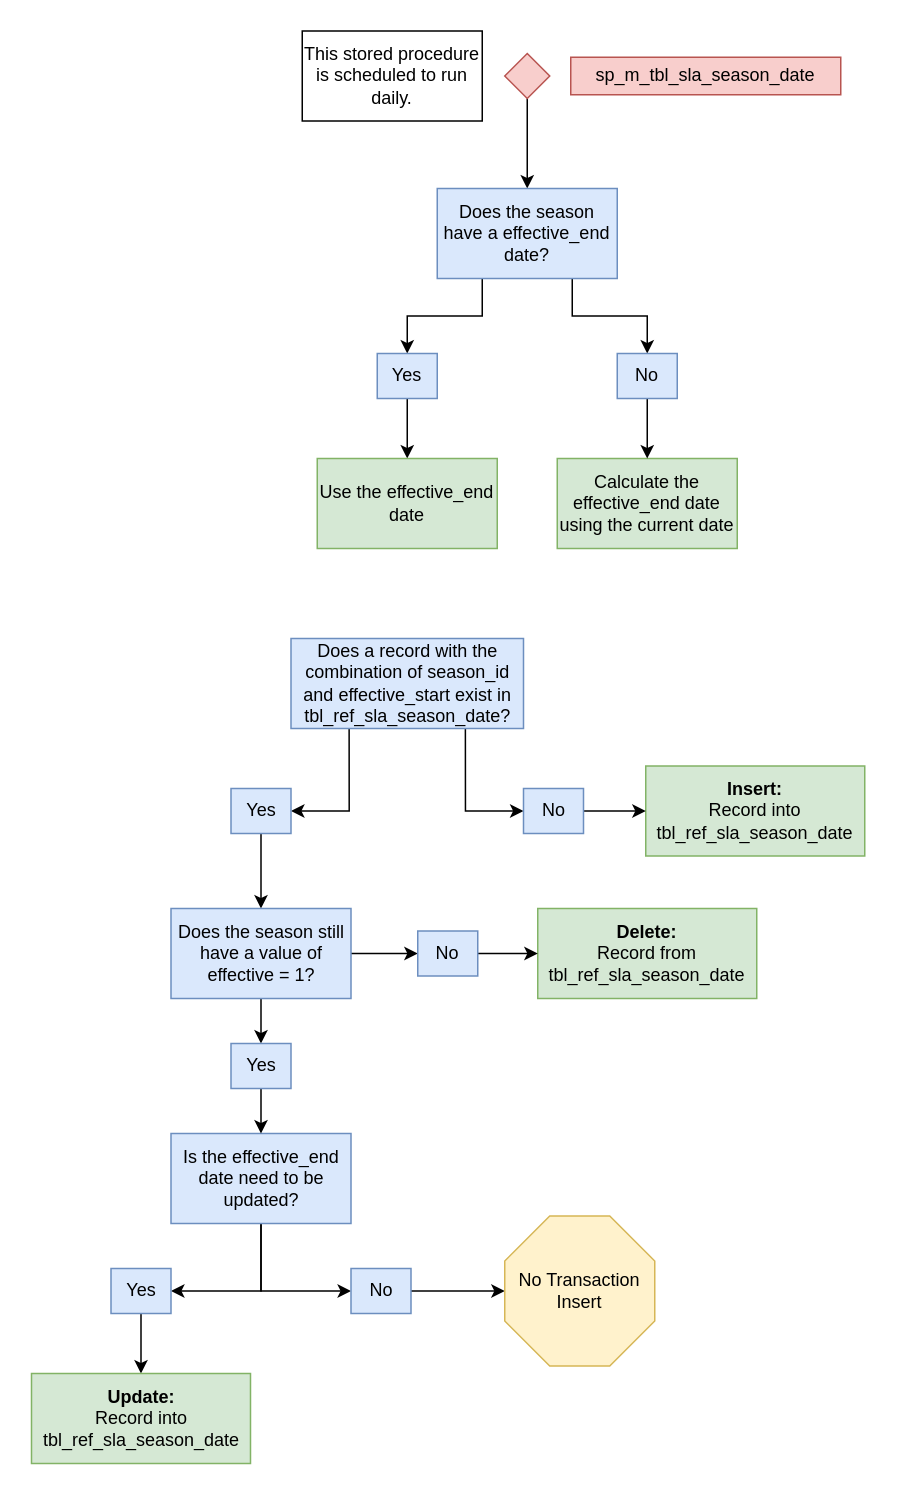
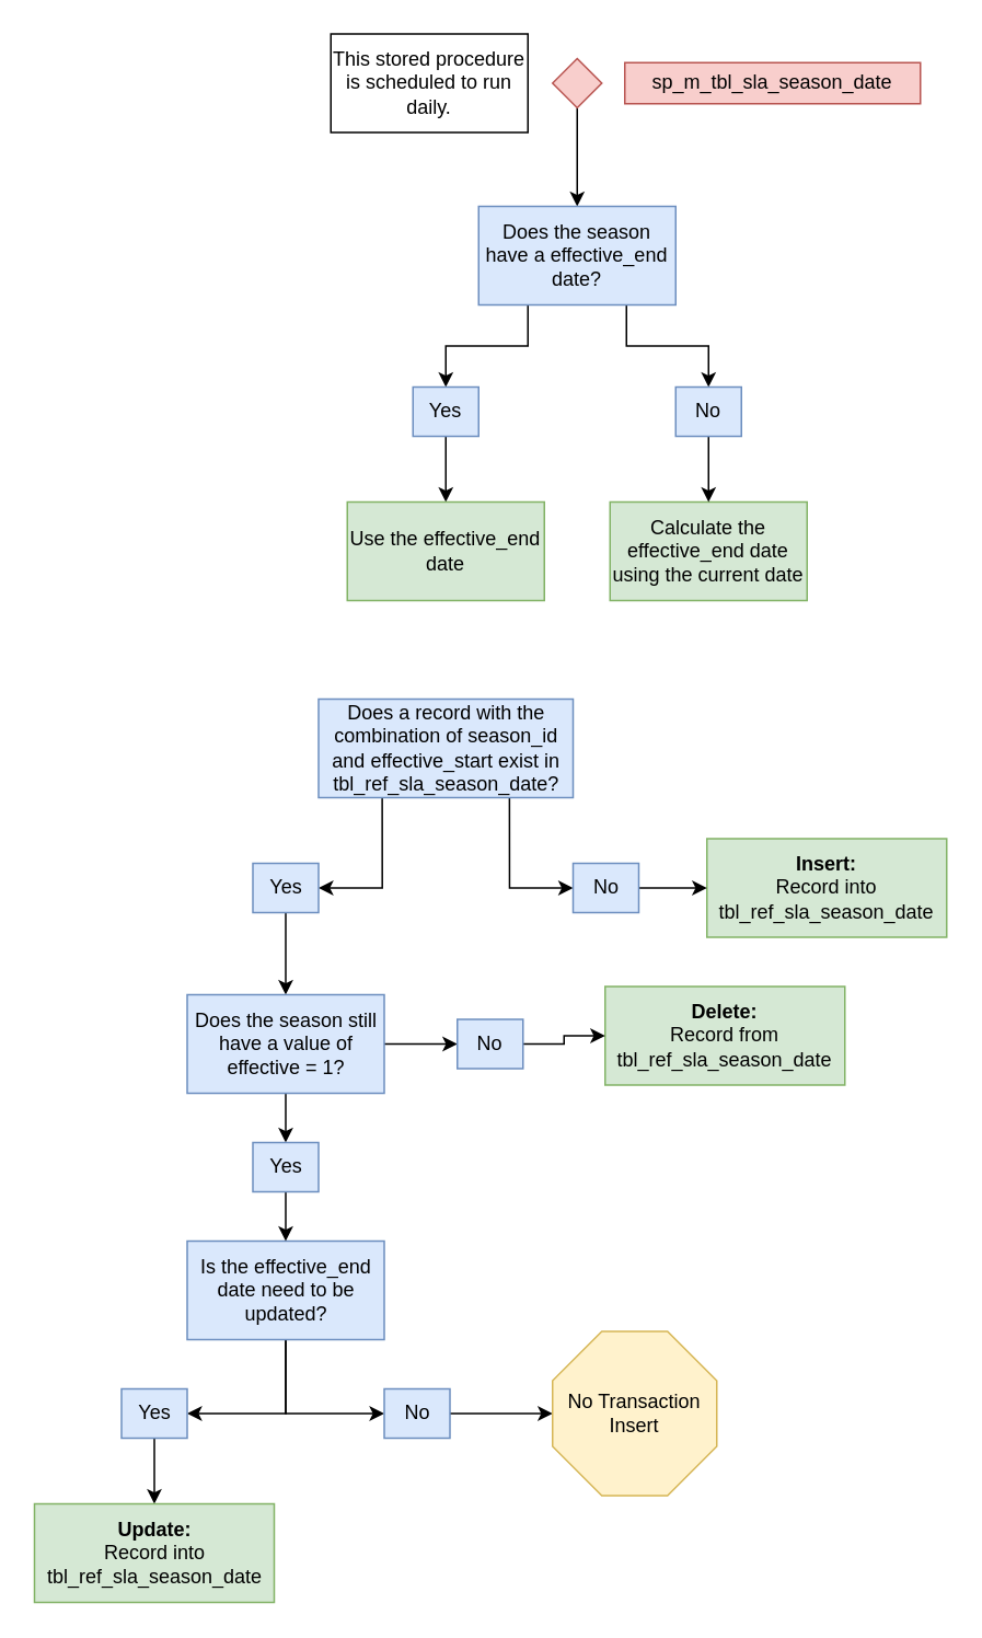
  <mxCell id="0" />
  <mxCell id="1" parent="0" />
  <mxCell id="2" value="Calculate the effective_end date using the current date" style="rounded=0;whiteSpace=wrap;html=1;fillColor=#d5e8d4;strokeColor=#82b366;" vertex="1" parent="1"><mxGeometry x="371" y="305" width="120" height="60" as="geometry" /></mxCell>
  <mxCell id="3" style="edgeStyle=orthogonalEdgeStyle;rounded=0;orthogonalLoop=1;jettySize=auto;html=1;exitX=0.5;exitY=1;exitDx=0;exitDy=0;entryX=0.5;entryY=0;entryDx=0;entryDy=0;" edge="1" parent="1" source="4" target="8"><mxGeometry relative="1" as="geometry" /></mxCell>
  <mxCell id="4" value="" style="rhombus;whiteSpace=wrap;html=1;fillColor=#f8cecc;strokeColor=#b85450;" vertex="1" parent="1"><mxGeometry x="336" y="35" width="30" height="30" as="geometry" /></mxCell>
  <mxCell id="5" value="sp_m_tbl_sla_season_date" style="rounded=0;whiteSpace=wrap;html=1;fillColor=#f8cecc;strokeColor=#b85450;" vertex="1" parent="1"><mxGeometry x="380" y="37.5" width="180" height="25" as="geometry" /></mxCell>
  <mxCell id="6" style="edgeStyle=orthogonalEdgeStyle;rounded=0;orthogonalLoop=1;jettySize=auto;html=1;exitX=0.25;exitY=1;exitDx=0;exitDy=0;" edge="1" parent="1" source="8" target="10"><mxGeometry relative="1" as="geometry" /></mxCell>
  <mxCell id="7" style="edgeStyle=orthogonalEdgeStyle;rounded=0;orthogonalLoop=1;jettySize=auto;html=1;exitX=0.75;exitY=1;exitDx=0;exitDy=0;entryX=0.5;entryY=0;entryDx=0;entryDy=0;" edge="1" parent="1" source="8" target="12"><mxGeometry relative="1" as="geometry" /></mxCell>
  <mxCell id="8" value="Does the season have a effective_end date?" style="rounded=0;whiteSpace=wrap;html=1;fillColor=#dae8fc;strokeColor=#6c8ebf;" vertex="1" parent="1"><mxGeometry x="291" y="125" width="120" height="60" as="geometry" /></mxCell>
  <mxCell id="9" style="edgeStyle=orthogonalEdgeStyle;rounded=0;orthogonalLoop=1;jettySize=auto;html=1;exitX=0.5;exitY=1;exitDx=0;exitDy=0;entryX=0.5;entryY=0;entryDx=0;entryDy=0;" edge="1" parent="1" source="10" target="13"><mxGeometry relative="1" as="geometry" /></mxCell>
  <mxCell id="10" value="Yes" style="rounded=0;whiteSpace=wrap;html=1;fillColor=#dae8fc;strokeColor=#6c8ebf;" vertex="1" parent="1"><mxGeometry x="251" y="235" width="40" height="30" as="geometry" /></mxCell>
  <mxCell id="11" style="edgeStyle=orthogonalEdgeStyle;rounded=0;orthogonalLoop=1;jettySize=auto;html=1;exitX=0.5;exitY=1;exitDx=0;exitDy=0;entryX=0.5;entryY=0;entryDx=0;entryDy=0;" edge="1" parent="1" source="12" target="2"><mxGeometry relative="1" as="geometry" /></mxCell>
  <mxCell id="12" value="No" style="rounded=0;whiteSpace=wrap;html=1;fillColor=#dae8fc;strokeColor=#6c8ebf;" vertex="1" parent="1"><mxGeometry x="411" y="235" width="40" height="30" as="geometry" /></mxCell>
  <mxCell id="13" value="Use the effective_end date" style="rounded=0;whiteSpace=wrap;html=1;fillColor=#d5e8d4;strokeColor=#82b366;" vertex="1" parent="1"><mxGeometry x="211" y="305" width="120" height="60" as="geometry" /></mxCell>
  <mxCell id="14" value="This stored procedure is scheduled to run daily." style="rounded=0;whiteSpace=wrap;html=1;" vertex="1" parent="1"><mxGeometry x="201" y="20" width="120" height="60" as="geometry" /></mxCell>
  <mxCell id="15" style="edgeStyle=orthogonalEdgeStyle;rounded=0;orthogonalLoop=1;jettySize=auto;html=1;exitX=0.5;exitY=1;exitDx=0;exitDy=0;entryX=1;entryY=0.5;entryDx=0;entryDy=0;" edge="1" parent="1" source="17" target="29"><mxGeometry relative="1" as="geometry" /></mxCell>
  <mxCell id="16" style="edgeStyle=orthogonalEdgeStyle;rounded=0;orthogonalLoop=1;jettySize=auto;html=1;exitX=0.5;exitY=1;exitDx=0;exitDy=0;entryX=0;entryY=0.5;entryDx=0;entryDy=0;" edge="1" parent="1" source="17" target="27"><mxGeometry relative="1" as="geometry" /></mxCell>
  <mxCell id="17" value="Is the effective_end date need to be updated?" style="rounded=0;whiteSpace=wrap;html=1;fillColor=#dae8fc;strokeColor=#6c8ebf;" vertex="1" parent="1"><mxGeometry x="113.5" y="755" width="120" height="60" as="geometry" /></mxCell>
  <mxCell id="18" value="&lt;b&gt;Insert:&lt;/b&gt;&lt;br&gt;Record into tbl_ref_sla_season_date" style="rounded=0;whiteSpace=wrap;html=1;fillColor=#d5e8d4;strokeColor=#82b366;" vertex="1" parent="1"><mxGeometry x="430" y="510" width="146" height="60" as="geometry" /></mxCell>
  <mxCell id="19" style="edgeStyle=orthogonalEdgeStyle;rounded=0;orthogonalLoop=1;jettySize=auto;html=1;exitX=0.25;exitY=1;exitDx=0;exitDy=0;entryX=1;entryY=0.5;entryDx=0;entryDy=0;" edge="1" parent="1" source="21" target="23"><mxGeometry relative="1" as="geometry" /></mxCell>
  <mxCell id="20" style="edgeStyle=orthogonalEdgeStyle;rounded=0;orthogonalLoop=1;jettySize=auto;html=1;exitX=0.75;exitY=1;exitDx=0;exitDy=0;entryX=0;entryY=0.5;entryDx=0;entryDy=0;" edge="1" parent="1" source="21" target="25"><mxGeometry relative="1" as="geometry" /></mxCell>
  <mxCell id="21" value="Does a record with the combination of season_id and effective_start exist in tbl_ref_sla_season_date?" style="rounded=0;whiteSpace=wrap;html=1;fillColor=#dae8fc;strokeColor=#6c8ebf;" vertex="1" parent="1"><mxGeometry x="193.5" y="425" width="155" height="60" as="geometry" /></mxCell>
  <mxCell id="22" style="edgeStyle=orthogonalEdgeStyle;rounded=0;orthogonalLoop=1;jettySize=auto;html=1;exitX=0.5;exitY=1;exitDx=0;exitDy=0;" edge="1" parent="1" source="23" target="34"><mxGeometry relative="1" as="geometry" /></mxCell>
  <mxCell id="23" value="Yes" style="rounded=0;whiteSpace=wrap;html=1;fillColor=#dae8fc;strokeColor=#6c8ebf;" vertex="1" parent="1"><mxGeometry x="153.5" y="525" width="40" height="30" as="geometry" /></mxCell>
  <mxCell id="24" style="edgeStyle=orthogonalEdgeStyle;rounded=0;orthogonalLoop=1;jettySize=auto;html=1;exitX=1;exitY=0.5;exitDx=0;exitDy=0;" edge="1" parent="1" source="25" target="18"><mxGeometry relative="1" as="geometry" /></mxCell>
  <mxCell id="25" value="No" style="rounded=0;whiteSpace=wrap;html=1;fillColor=#dae8fc;strokeColor=#6c8ebf;" vertex="1" parent="1"><mxGeometry x="348.5" y="525" width="40" height="30" as="geometry" /></mxCell>
  <mxCell id="26" style="edgeStyle=orthogonalEdgeStyle;rounded=0;orthogonalLoop=1;jettySize=auto;html=1;exitX=1;exitY=0.5;exitDx=0;exitDy=0;entryX=0;entryY=0.5;entryDx=0;entryDy=0;entryPerimeter=0;" edge="1" parent="1" source="27" target="39"><mxGeometry relative="1" as="geometry" /></mxCell>
  <mxCell id="27" value="No" style="rounded=0;whiteSpace=wrap;html=1;fillColor=#dae8fc;strokeColor=#6c8ebf;" vertex="1" parent="1"><mxGeometry x="233.5" y="845" width="40" height="30" as="geometry" /></mxCell>
  <mxCell id="28" style="edgeStyle=orthogonalEdgeStyle;rounded=0;orthogonalLoop=1;jettySize=auto;html=1;exitX=0.5;exitY=1;exitDx=0;exitDy=0;" edge="1" parent="1" source="29" target="30"><mxGeometry relative="1" as="geometry" /></mxCell>
  <mxCell id="29" value="Yes" style="rounded=0;whiteSpace=wrap;html=1;fillColor=#dae8fc;strokeColor=#6c8ebf;" vertex="1" parent="1"><mxGeometry x="73.5" y="845" width="40" height="30" as="geometry" /></mxCell>
  <mxCell id="30" value="&lt;b&gt;Update:&lt;/b&gt;&lt;br&gt;Record into tbl_ref_sla_season_date" style="rounded=0;whiteSpace=wrap;html=1;fillColor=#d5e8d4;strokeColor=#82b366;" vertex="1" parent="1"><mxGeometry x="20.5" y="915" width="146" height="60" as="geometry" /></mxCell>
- <mxCell id="31" value="&lt;b&gt;Delete:&lt;/b&gt;&lt;br&gt;Record from tbl_ref_sla_season_date" style="rounded=0;whiteSpace=wrap;html=1;fillColor=#d5e8d4;strokeColor=#82b366;" vertex="1" parent="1"><mxGeometry x="358" y="605" width="146" height="60" as="geometry" /></mxCell>
+ <mxCell id="31" value="&lt;b&gt;Delete:&lt;/b&gt;&lt;br&gt;Record from tbl_ref_sla_season_date" style="rounded=0;whiteSpace=wrap;html=1;fillColor=#d5e8d4;strokeColor=#82b366;" vertex="1" parent="1"><mxGeometry x="368" y="600" width="146" height="60" as="geometry" /></mxCell>
  <mxCell id="32" style="edgeStyle=orthogonalEdgeStyle;rounded=0;orthogonalLoop=1;jettySize=auto;html=1;exitX=1;exitY=0.5;exitDx=0;exitDy=0;entryX=0;entryY=0.5;entryDx=0;entryDy=0;" edge="1" parent="1" source="34" target="36"><mxGeometry relative="1" as="geometry" /></mxCell>
  <mxCell id="33" style="edgeStyle=orthogonalEdgeStyle;rounded=0;orthogonalLoop=1;jettySize=auto;html=1;exitX=0.5;exitY=1;exitDx=0;exitDy=0;entryX=0.5;entryY=0;entryDx=0;entryDy=0;" edge="1" parent="1" source="34" target="38"><mxGeometry relative="1" as="geometry" /></mxCell>
  <mxCell id="34" value="Does the season still have a value of effective = 1?" style="rounded=0;whiteSpace=wrap;html=1;fillColor=#dae8fc;strokeColor=#6c8ebf;" vertex="1" parent="1"><mxGeometry x="113.5" y="605" width="120" height="60" as="geometry" /></mxCell>
  <mxCell id="35" style="edgeStyle=orthogonalEdgeStyle;rounded=0;orthogonalLoop=1;jettySize=auto;html=1;exitX=1;exitY=0.5;exitDx=0;exitDy=0;" edge="1" parent="1" source="36" target="31"><mxGeometry relative="1" as="geometry" /></mxCell>
  <mxCell id="36" value="No" style="rounded=0;whiteSpace=wrap;html=1;fillColor=#dae8fc;strokeColor=#6c8ebf;" vertex="1" parent="1"><mxGeometry x="278" y="620" width="40" height="30" as="geometry" /></mxCell>
  <mxCell id="37" style="edgeStyle=orthogonalEdgeStyle;rounded=0;orthogonalLoop=1;jettySize=auto;html=1;exitX=0.5;exitY=1;exitDx=0;exitDy=0;entryX=0.5;entryY=0;entryDx=0;entryDy=0;" edge="1" parent="1" source="38" target="17"><mxGeometry relative="1" as="geometry" /></mxCell>
  <mxCell id="38" value="Yes" style="rounded=0;whiteSpace=wrap;html=1;fillColor=#dae8fc;strokeColor=#6c8ebf;" vertex="1" parent="1"><mxGeometry x="153.5" y="695" width="40" height="30" as="geometry" /></mxCell>
  <mxCell id="39" value="No Transaction Insert" style="whiteSpace=wrap;html=1;shape=mxgraph.basic.octagon2;align=center;verticalAlign=middle;dx=15;fillColor=#fff2cc;strokeColor=#d6b656;" vertex="1" parent="1"><mxGeometry x="336" y="810" width="100" height="100" as="geometry" /></mxCell>
